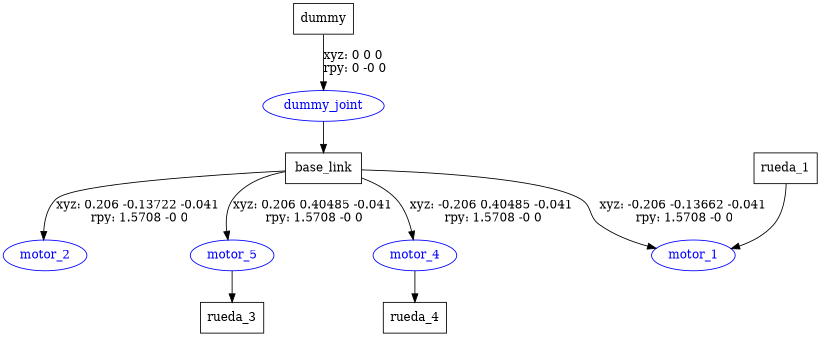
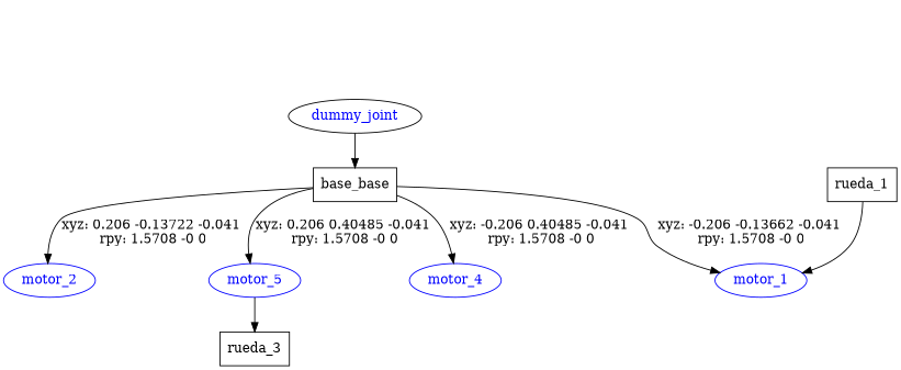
  digraph {
    fontname="DejaVu Serif"
    node [fontname="DejaVu Serif" shape=box]
    edge [fontname="DejaVu Serif"]
-   n1 [label=dummy]
-   dummy_joint [color=blue fontcolor=blue shape=ellipse]
-   n3 [label=base_link]
+   dummy_joint [color=black fontcolor=blue shape=ellipse]
+   n3 [label=base_base]
    motor_1 [color=blue fontcolor=blue shape=ellipse]
    motor_2 [color=blue fontcolor=blue shape=ellipse]
    n6 [color=blue fontcolor=blue label=motor_5 shape=ellipse]
    motor_4 [color=blue fontcolor=blue shape=ellipse]
    n8 [label=rueda_3]
-   n9 [label=rueda_4]
    n10 [label=rueda_1]
-   n1 -> dummy_joint [label="xyz: 0 0 0 \nrpy: 0 -0 0"]
    dummy_joint -> n3
    n3 -> motor_1 [label="xyz: -0.206 -0.13662 -0.041 \nrpy: 1.5708 -0 0"]
    n3 -> motor_2 [label="xyz: 0.206 -0.13722 -0.041 \nrpy: 1.5708 -0 0"]
    n3 -> n6 [label="xyz: 0.206 0.40485 -0.041 \nrpy: 1.5708 -0 0"]
    n3 -> motor_4 [label="xyz: -0.206 0.40485 -0.041 \nrpy: 1.5708 -0 0"]
    n6 -> n8
-   motor_4 -> n9
    n10 -> motor_1
  }
